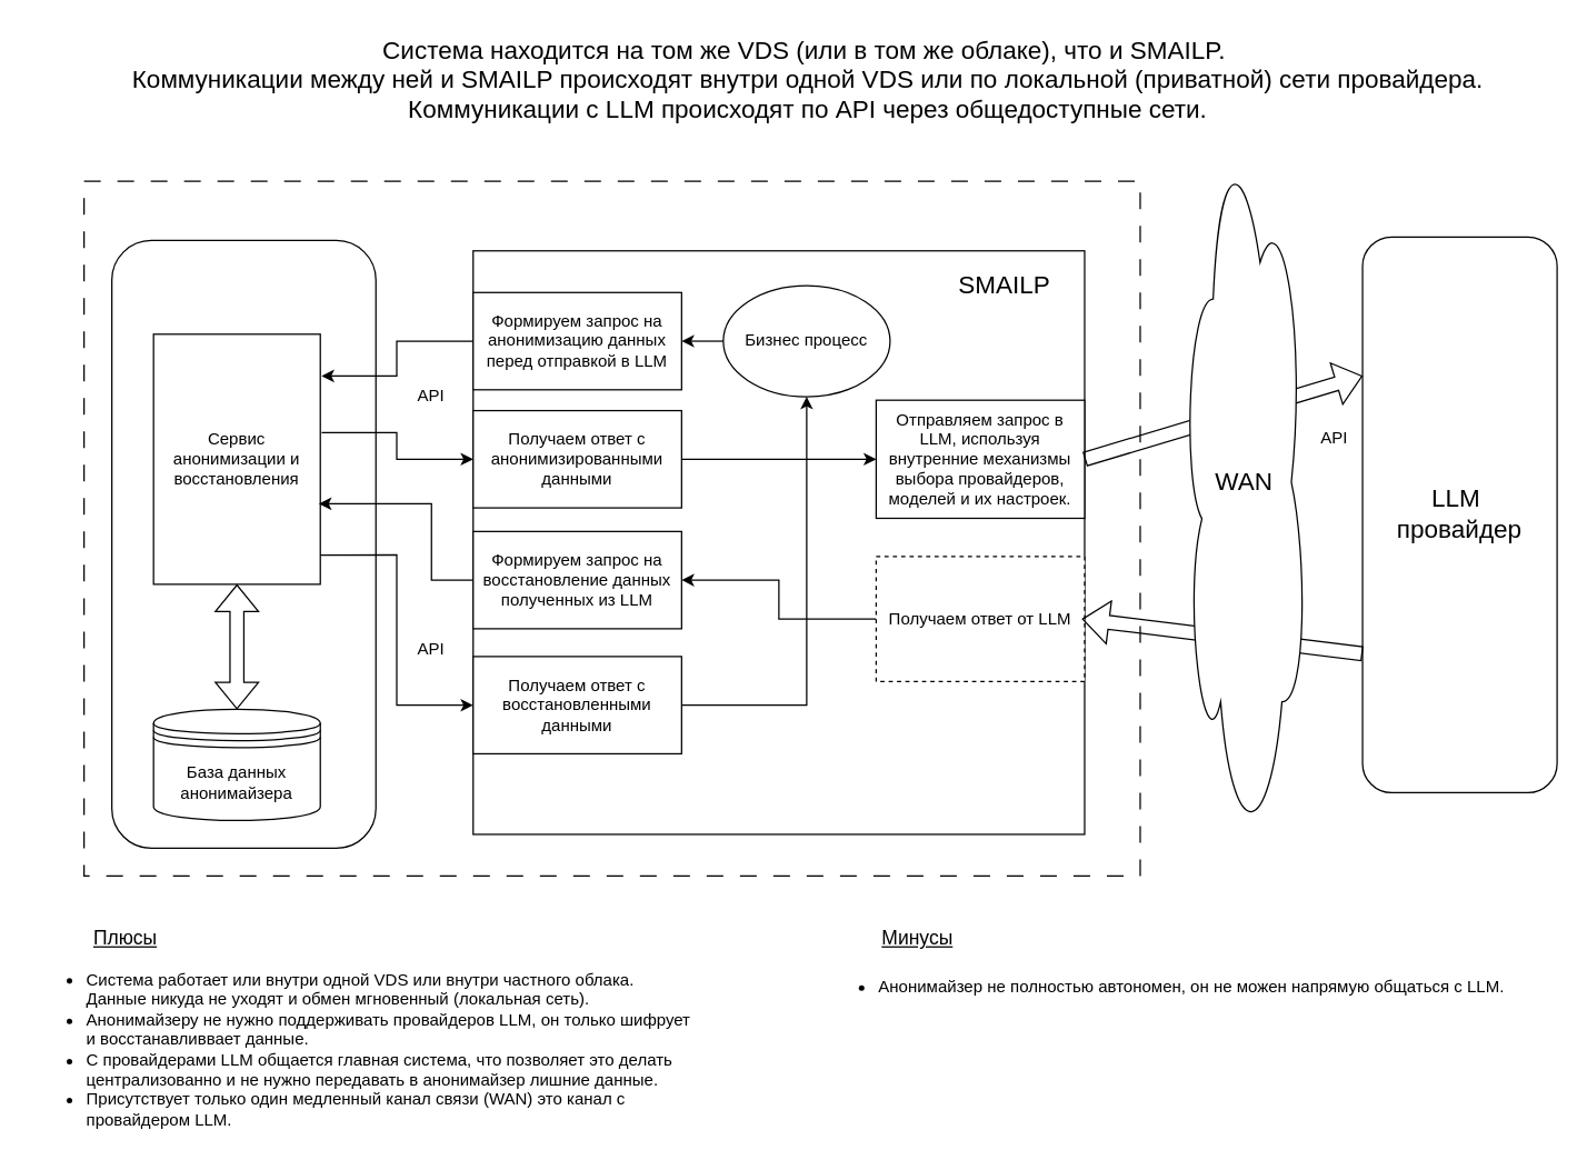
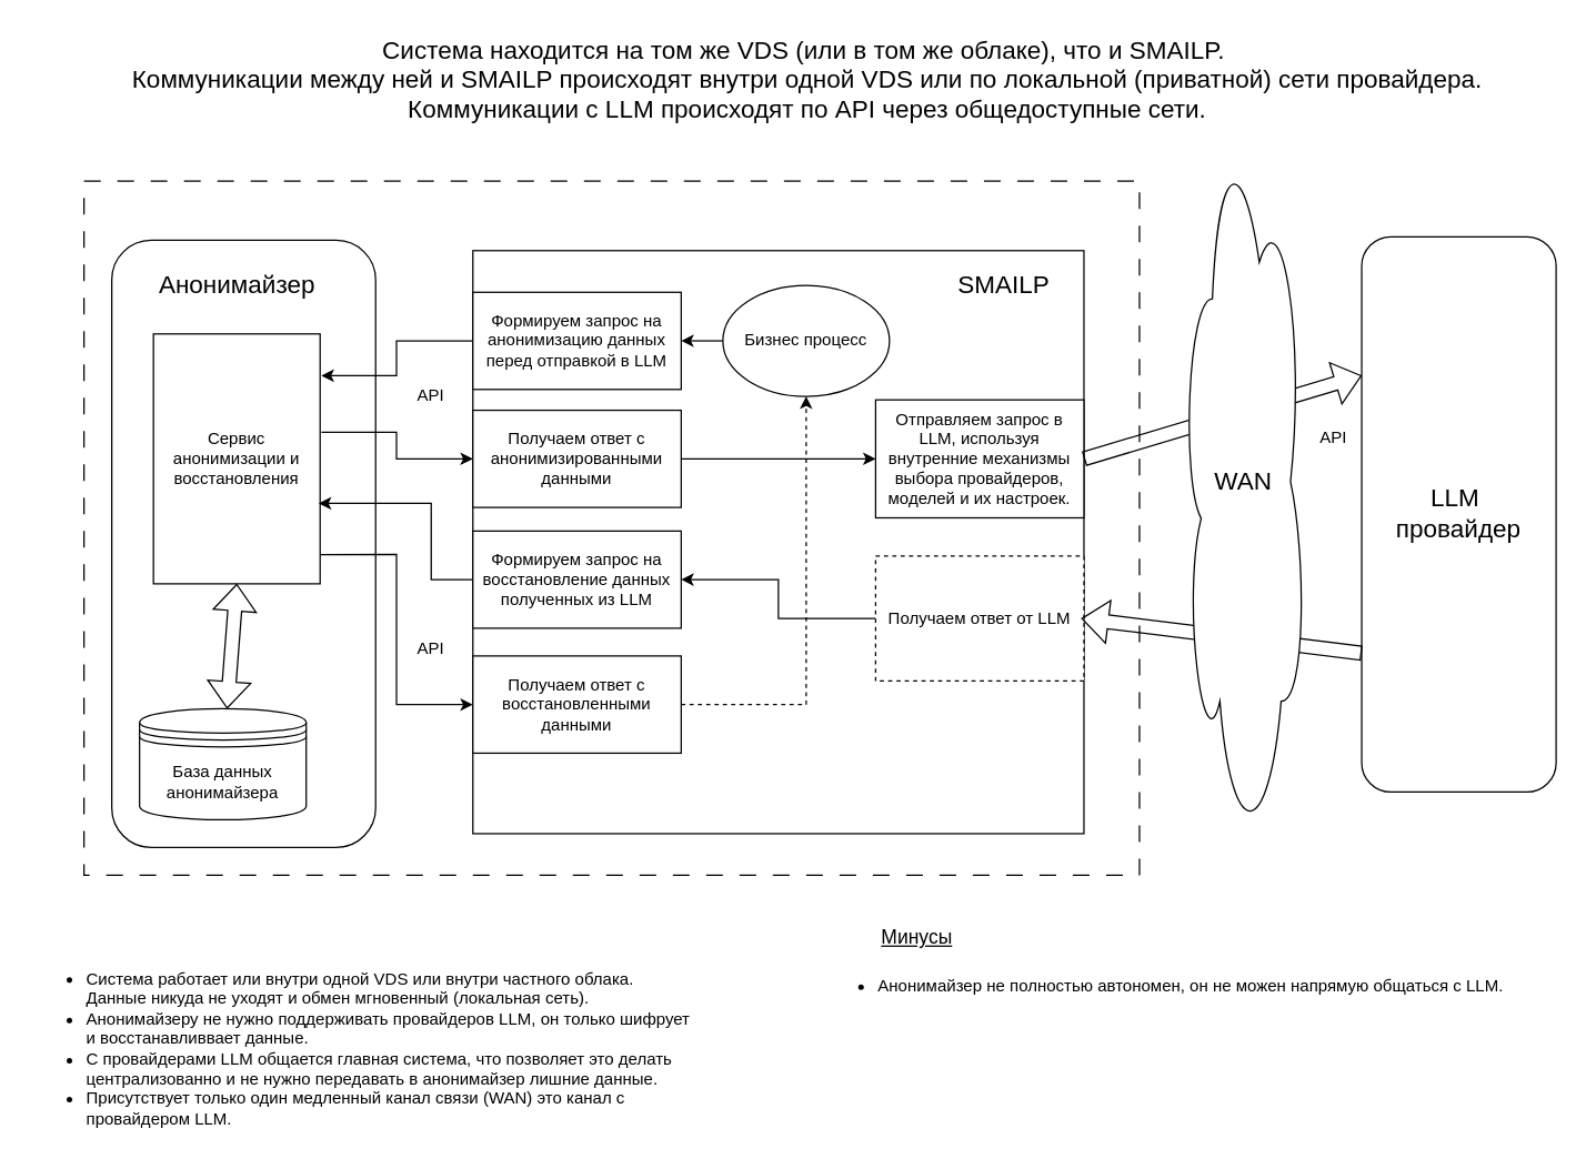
  <mxCell id="0" />
  <mxCell id="1" parent="0" />
  <mxCell id="2" value="" style="rounded=0;whiteSpace=wrap;html=1;dashed=1;dashPattern=12 12;" vertex="1" parent="1"><mxGeometry x="60" y="130" width="760" height="500" as="geometry" /></mxCell>
  <mxCell id="3" value="" style="rounded=1;whiteSpace=wrap;html=1;" vertex="1" parent="1"><mxGeometry x="80" y="172.5" width="190" height="437.5" as="geometry" /></mxCell>
  <mxCell id="4" style="edgeStyle=orthogonalEdgeStyle;rounded=0;orthogonalLoop=1;jettySize=auto;html=1;exitX=1.008;exitY=0.394;exitDx=0;exitDy=0;entryX=0;entryY=0.5;entryDx=0;entryDy=0;exitPerimeter=0;" edge="1" parent="1" source="7" target="22"><mxGeometry relative="1" as="geometry"><mxPoint x="440" y="385.25" as="sourcePoint" /></mxGeometry></mxCell>
- <mxCell id="5" value="База данных анонимайзера" style="shape=datastore;whiteSpace=wrap;html=1;" vertex="1" parent="1"><mxGeometry x="110" y="510" width="120" height="80" as="geometry" /></mxCell>
+ <mxCell id="5" value="База данных анонимайзера" style="shape=datastore;whiteSpace=wrap;html=1;" vertex="1" parent="1"><mxGeometry x="100" y="510" width="120" height="80" as="geometry" /></mxCell>
  <mxCell id="6" style="edgeStyle=orthogonalEdgeStyle;rounded=0;orthogonalLoop=1;jettySize=auto;html=1;exitX=1;exitY=0.883;exitDx=0;exitDy=0;entryX=0;entryY=0.5;entryDx=0;entryDy=0;exitPerimeter=0;" edge="1" parent="1" source="7" target="31"><mxGeometry relative="1" as="geometry" /></mxCell>
  <mxCell id="7" value="Сервис анонимизации и восстановления" style="rounded=0;whiteSpace=wrap;html=1;" vertex="1" parent="1"><mxGeometry x="110" y="240" width="120" height="180" as="geometry" /></mxCell>
  <mxCell id="8" value="&lt;font style=&quot;font-size: 18px;&quot;&gt;LLM&amp;nbsp;&lt;/font&gt;&lt;div&gt;&lt;font style=&quot;font-size: 18px;&quot;&gt;провайдер&lt;/font&gt;&lt;/div&gt;" style="rounded=1;whiteSpace=wrap;html=1;" vertex="1" parent="1"><mxGeometry x="980" y="170" width="140" height="400" as="geometry" /></mxCell>
  <mxCell id="9" value="" style="shape=flexArrow;endArrow=classic;startArrow=classic;html=1;rounded=0;entryX=0.5;entryY=1;entryDx=0;entryDy=0;" edge="1" parent="1" source="5" target="7"><mxGeometry width="100" height="100" relative="1" as="geometry"><mxPoint x="570" y="530" as="sourcePoint" /><mxPoint x="670" y="430" as="targetPoint" /></mxGeometry></mxCell>
+ <mxCell id="10" value="&lt;font style=&quot;font-size: 18px;&quot;&gt;Анонимайзер&lt;/font&gt;" style="text;html=1;align=center;verticalAlign=middle;whiteSpace=wrap;rounded=0;" vertex="1" parent="1"><mxGeometry x="112.5" y="190" width="115" height="30" as="geometry" /></mxCell>
  <mxCell id="11" value="API" style="text;html=1;align=center;verticalAlign=middle;whiteSpace=wrap;rounded=0;" vertex="1" parent="1"><mxGeometry x="930" y="300" width="60" height="30" as="geometry" /></mxCell>
  <mxCell id="12" value="&lt;div&gt;&lt;br&gt;&lt;/div&gt;&lt;div style=&quot;text-align: center;&quot;&gt;&lt;font style=&quot;font-size: 18px;&quot;&gt;Система находится на том же VDS (или в том же облаке), что и SMAILP.&amp;nbsp;&lt;/font&gt;&lt;/div&gt;&lt;div style=&quot;text-align: center;&quot;&gt;&lt;font style=&quot;font-size: 18px;&quot;&gt;Коммуникации между ней и SMAILP происходят внутри одной VDS или по локальной (приватной) сети провайдера. Коммуникации с LLM происходят по API через общедоступные сети.&lt;/font&gt;&lt;/div&gt;&lt;div style=&quot;text-align: center;&quot;&gt;&lt;span style=&quot;background-color: transparent; color: light-dark(rgb(0, 0, 0), rgb(255, 255, 255));&quot;&gt;&lt;font size=&quot;3&quot;&gt;&amp;nbsp;&amp;nbsp;&lt;/font&gt;&lt;/span&gt;&lt;/div&gt;" style="text;html=1;align=left;verticalAlign=middle;whiteSpace=wrap;rounded=0;" vertex="1" parent="1"><mxGeometry x="80" width="1000" height="80" as="geometry" y="20" /></mxCell>
  <mxCell id="13" value="&lt;div&gt;&lt;ul&gt;&lt;li&gt;Система работает или внутри одной VDS или внутри частного облака. Данные никуда не уходят и обмен мгновенный (локальная сеть).&lt;/li&gt;&lt;li&gt;Анонимайзеру не нужно поддерживать провайдеров LLM, он только шифрует и восстанавливвает данные.&lt;/li&gt;&lt;li&gt;С провайдерами LLM общается главная система, что позволяет это делать централизованно и не нужно передавать в анонимайзер лишние данные.&lt;/li&gt;&lt;li&gt;Присутствует только один медленный канал связи (WAN) это канал с провайдером LLM.&amp;nbsp;&lt;/li&gt;&lt;/ul&gt;&lt;/div&gt;" style="text;html=1;align=left;verticalAlign=middle;whiteSpace=wrap;rounded=0;" vertex="1" parent="1"><mxGeometry x="20" y="690" width="480" height="130" as="geometry" /></mxCell>
  <mxCell id="14" value="&lt;ul&gt;&lt;li&gt;Анонимайзер не полностью автономен, он не можен напрямую общаться с LLM.&lt;/li&gt;&lt;/ul&gt;" style="text;html=1;align=left;verticalAlign=middle;whiteSpace=wrap;rounded=0;" vertex="1" parent="1"><mxGeometry x="590" y="700" width="500" height="20" as="geometry" /></mxCell>
- <mxCell id="15" value="&lt;font style=&quot;font-size: 14px;&quot;&gt;&lt;u&gt;Плюсы&lt;/u&gt;&lt;/font&gt;" style="text;html=1;align=center;verticalAlign=middle;whiteSpace=wrap;rounded=0;" vertex="1" parent="1"><mxGeometry x="60" y="660" width="60" height="30" as="geometry" /></mxCell>
  <mxCell id="16" value="&lt;font style=&quot;font-size: 14px;&quot;&gt;&lt;u&gt;Минусы&lt;/u&gt;&lt;/font&gt;" style="text;html=1;align=center;verticalAlign=middle;whiteSpace=wrap;rounded=0;" vertex="1" parent="1"><mxGeometry x="630" y="660" width="60" height="30" as="geometry" /></mxCell>
  <mxCell id="17" style="edgeStyle=orthogonalEdgeStyle;rounded=0;orthogonalLoop=1;jettySize=auto;html=1;exitX=0;exitY=0.5;exitDx=0;exitDy=0;entryX=1.008;entryY=0.167;entryDx=0;entryDy=0;entryPerimeter=0;" edge="1" parent="1" source="20" target="7"><mxGeometry relative="1" as="geometry"><mxPoint x="440" y="315" as="targetPoint" /></mxGeometry></mxCell>
  <mxCell id="18" value="" style="rounded=0;whiteSpace=wrap;html=1;" vertex="1" parent="1"><mxGeometry x="340" y="180" width="440" height="420" as="geometry" /></mxCell>
  <mxCell id="19" value="&lt;font style=&quot;font-size: 18px;&quot;&gt;SMAILP&lt;/font&gt;" style="text;html=1;align=center;verticalAlign=middle;whiteSpace=wrap;rounded=0;" vertex="1" parent="1"><mxGeometry x="665" y="190" width="115" height="30" as="geometry" /></mxCell>
  <mxCell id="20" value="Формируем запрос на анонимизацию данных перед отправкой в LLM" style="rounded=0;whiteSpace=wrap;html=1;" vertex="1" parent="1"><mxGeometry x="340" y="210" width="150" height="70" as="geometry" /></mxCell>
  <mxCell id="21" style="edgeStyle=orthogonalEdgeStyle;rounded=0;orthogonalLoop=1;jettySize=auto;html=1;exitX=1;exitY=0.5;exitDx=0;exitDy=0;entryX=0;entryY=0.5;entryDx=0;entryDy=0;" edge="1" parent="1" source="22" target="23"><mxGeometry relative="1" as="geometry" /></mxCell>
  <mxCell id="22" value="Получаем ответ с анонимизированными данными" style="rounded=0;whiteSpace=wrap;html=1;" vertex="1" parent="1"><mxGeometry x="340" y="295" width="150" height="70" as="geometry" /></mxCell>
  <mxCell id="23" value="Отправляем запрос в LLM, используя внутренние механизмы выбора провайдеров, моделей и их настроек." style="rounded=0;whiteSpace=wrap;html=1;" vertex="1" parent="1"><mxGeometry x="630" y="287.5" width="150" height="85" as="geometry" /></mxCell>
  <mxCell id="24" style="edgeStyle=orthogonalEdgeStyle;rounded=0;orthogonalLoop=1;jettySize=auto;html=1;exitX=0;exitY=0.5;exitDx=0;exitDy=0;entryX=1;entryY=0.5;entryDx=0;entryDy=0;" edge="1" parent="1" source="25" target="27"><mxGeometry relative="1" as="geometry" /></mxCell>
  <mxCell id="25" value="Получаем ответ от LLM" style="rounded=0;whiteSpace=wrap;html=1;dashed=1;" vertex="1" parent="1"><mxGeometry x="630" y="400" width="150" height="90" as="geometry" /></mxCell>
  <mxCell id="26" style="edgeStyle=orthogonalEdgeStyle;rounded=0;orthogonalLoop=1;jettySize=auto;html=1;exitX=0;exitY=0.5;exitDx=0;exitDy=0;entryX=0.992;entryY=0.678;entryDx=0;entryDy=0;entryPerimeter=0;" edge="1" parent="1" source="27" target="7"><mxGeometry relative="1" as="geometry"><Array as="points"><mxPoint x="310" y="417" /><mxPoint x="310" y="362" /></Array></mxGeometry></mxCell>
  <mxCell id="27" value="Формируем запрос на восстановление данных полученных из LLM" style="rounded=0;whiteSpace=wrap;html=1;" vertex="1" parent="1"><mxGeometry x="340" y="382" width="150" height="70" as="geometry" /></mxCell>
  <mxCell id="28" style="edgeStyle=orthogonalEdgeStyle;rounded=0;orthogonalLoop=1;jettySize=auto;html=1;exitX=0;exitY=0.5;exitDx=0;exitDy=0;entryX=1;entryY=0.5;entryDx=0;entryDy=0;" edge="1" parent="1" source="29" target="20"><mxGeometry relative="1" as="geometry" /></mxCell>
  <mxCell id="29" value="Бизнес процесс" style="ellipse;whiteSpace=wrap;html=1;" vertex="1" parent="1"><mxGeometry x="520" y="205" width="120" height="80" as="geometry" /></mxCell>
- <mxCell id="30" style="edgeStyle=orthogonalEdgeStyle;rounded=0;orthogonalLoop=1;jettySize=auto;html=1;exitX=1;exitY=0.5;exitDx=0;exitDy=0;entryX=0.5;entryY=1;entryDx=0;entryDy=0;" edge="1" parent="1" source="31" target="29"><mxGeometry relative="1" as="geometry" /></mxCell>
+ <mxCell id="30" style="edgeStyle=orthogonalEdgeStyle;rounded=0;orthogonalLoop=1;jettySize=auto;html=1;exitX=1;exitY=0.5;exitDx=0;exitDy=0;entryX=0.5;entryY=1;entryDx=0;entryDy=0;dashed=1;" edge="1" parent="1" source="31" target="29"><mxGeometry relative="1" as="geometry" /></mxCell>
  <mxCell id="31" value="Получаем ответ с восстановленными данными" style="rounded=0;whiteSpace=wrap;html=1;" vertex="1" parent="1"><mxGeometry x="340" y="472" width="150" height="70" as="geometry" /></mxCell>
  <mxCell id="32" value="" style="shape=flexArrow;endArrow=classic;html=1;rounded=0;exitX=1;exitY=0.5;exitDx=0;exitDy=0;entryX=0;entryY=0.25;entryDx=0;entryDy=0;" edge="1" parent="1" source="23" target="8"><mxGeometry width="50" height="50" relative="1" as="geometry"><mxPoint x="600" y="490" as="sourcePoint" /><mxPoint x="650" y="440" as="targetPoint" /></mxGeometry></mxCell>
  <mxCell id="33" value="" style="shape=flexArrow;endArrow=classic;html=1;rounded=0;exitX=0;exitY=0.75;exitDx=0;exitDy=0;entryX=0.987;entryY=0.5;entryDx=0;entryDy=0;entryPerimeter=0;" edge="1" parent="1" source="8" target="25"><mxGeometry width="50" height="50" relative="1" as="geometry"><mxPoint x="790" y="345" as="sourcePoint" /><mxPoint x="990" y="280" as="targetPoint" /></mxGeometry></mxCell>
  <mxCell id="34" value="&lt;font style=&quot;font-size: 18px;&quot;&gt;WAN&lt;/font&gt;" style="ellipse;shape=cloud;whiteSpace=wrap;html=1;" vertex="1" parent="1"><mxGeometry x="850" y="83" width="90" height="527" as="geometry" /></mxCell>
  <mxCell id="35" value="API" style="text;html=1;align=center;verticalAlign=middle;whiteSpace=wrap;rounded=0;" vertex="1" parent="1"><mxGeometry x="280" y="270" width="60" height="30" as="geometry" /></mxCell>
  <mxCell id="36" value="API" style="text;html=1;align=center;verticalAlign=middle;whiteSpace=wrap;rounded=0;" vertex="1" parent="1"><mxGeometry x="280" y="452" width="60" height="30" as="geometry" /></mxCell>
